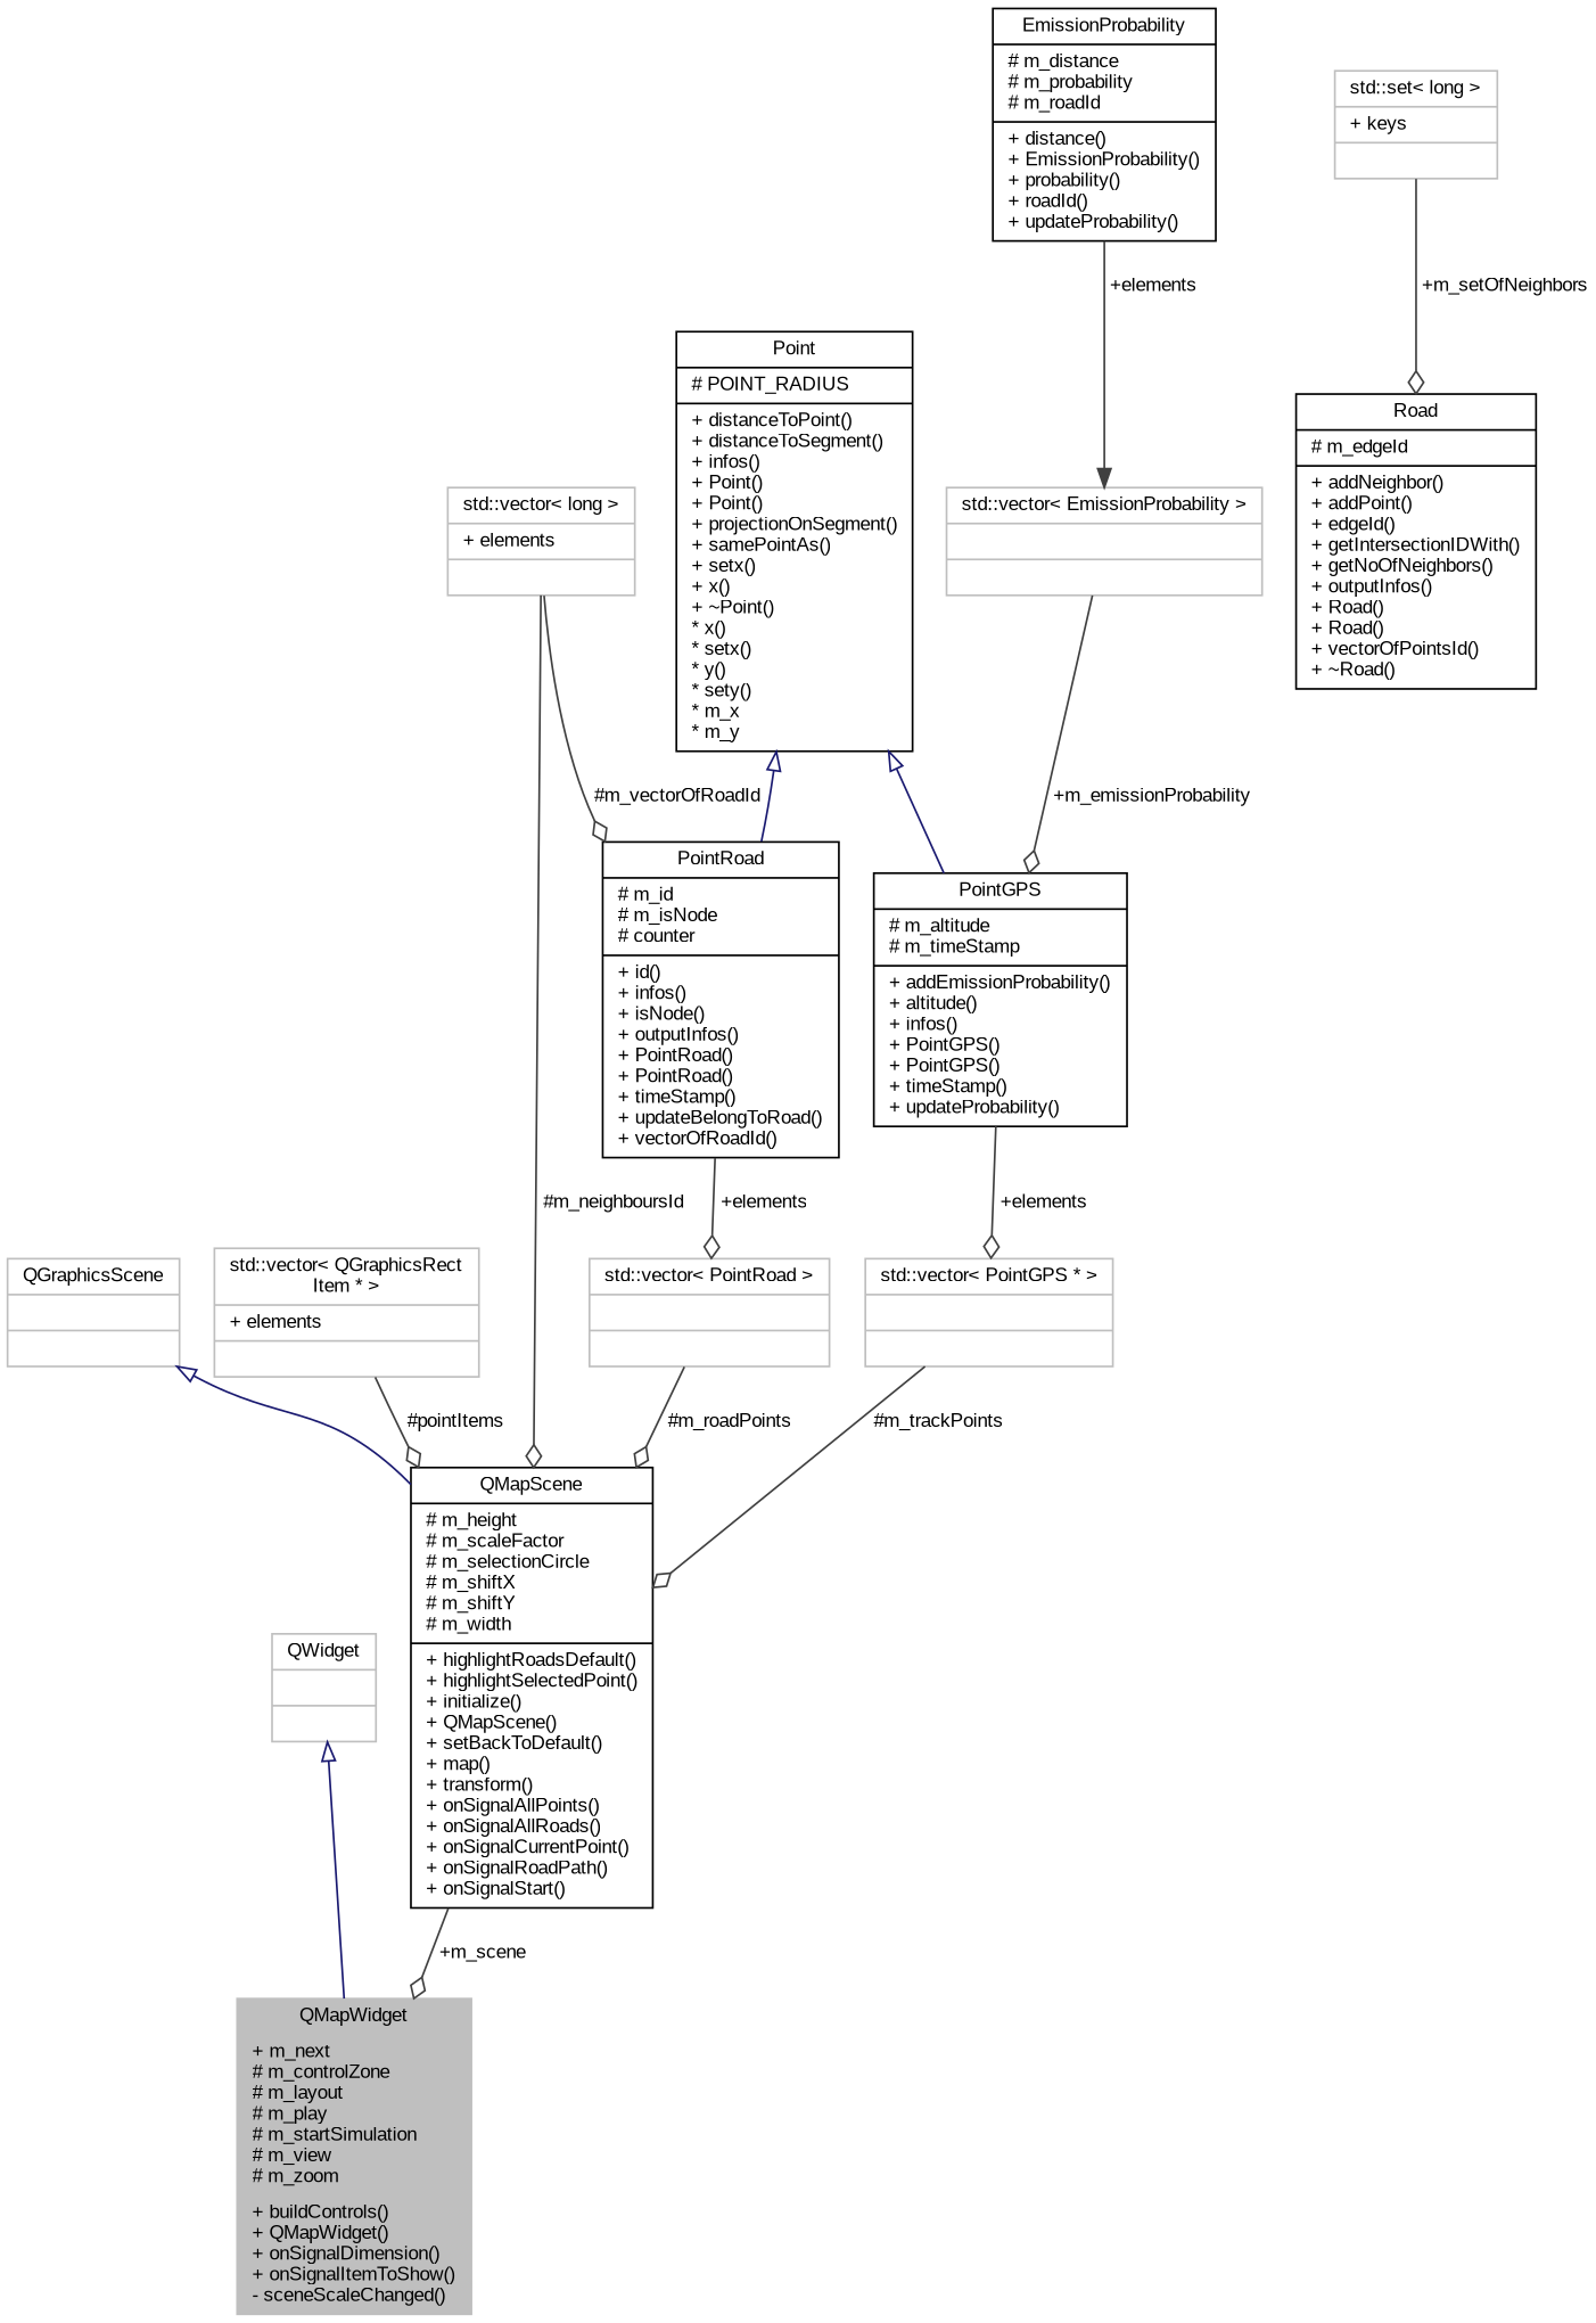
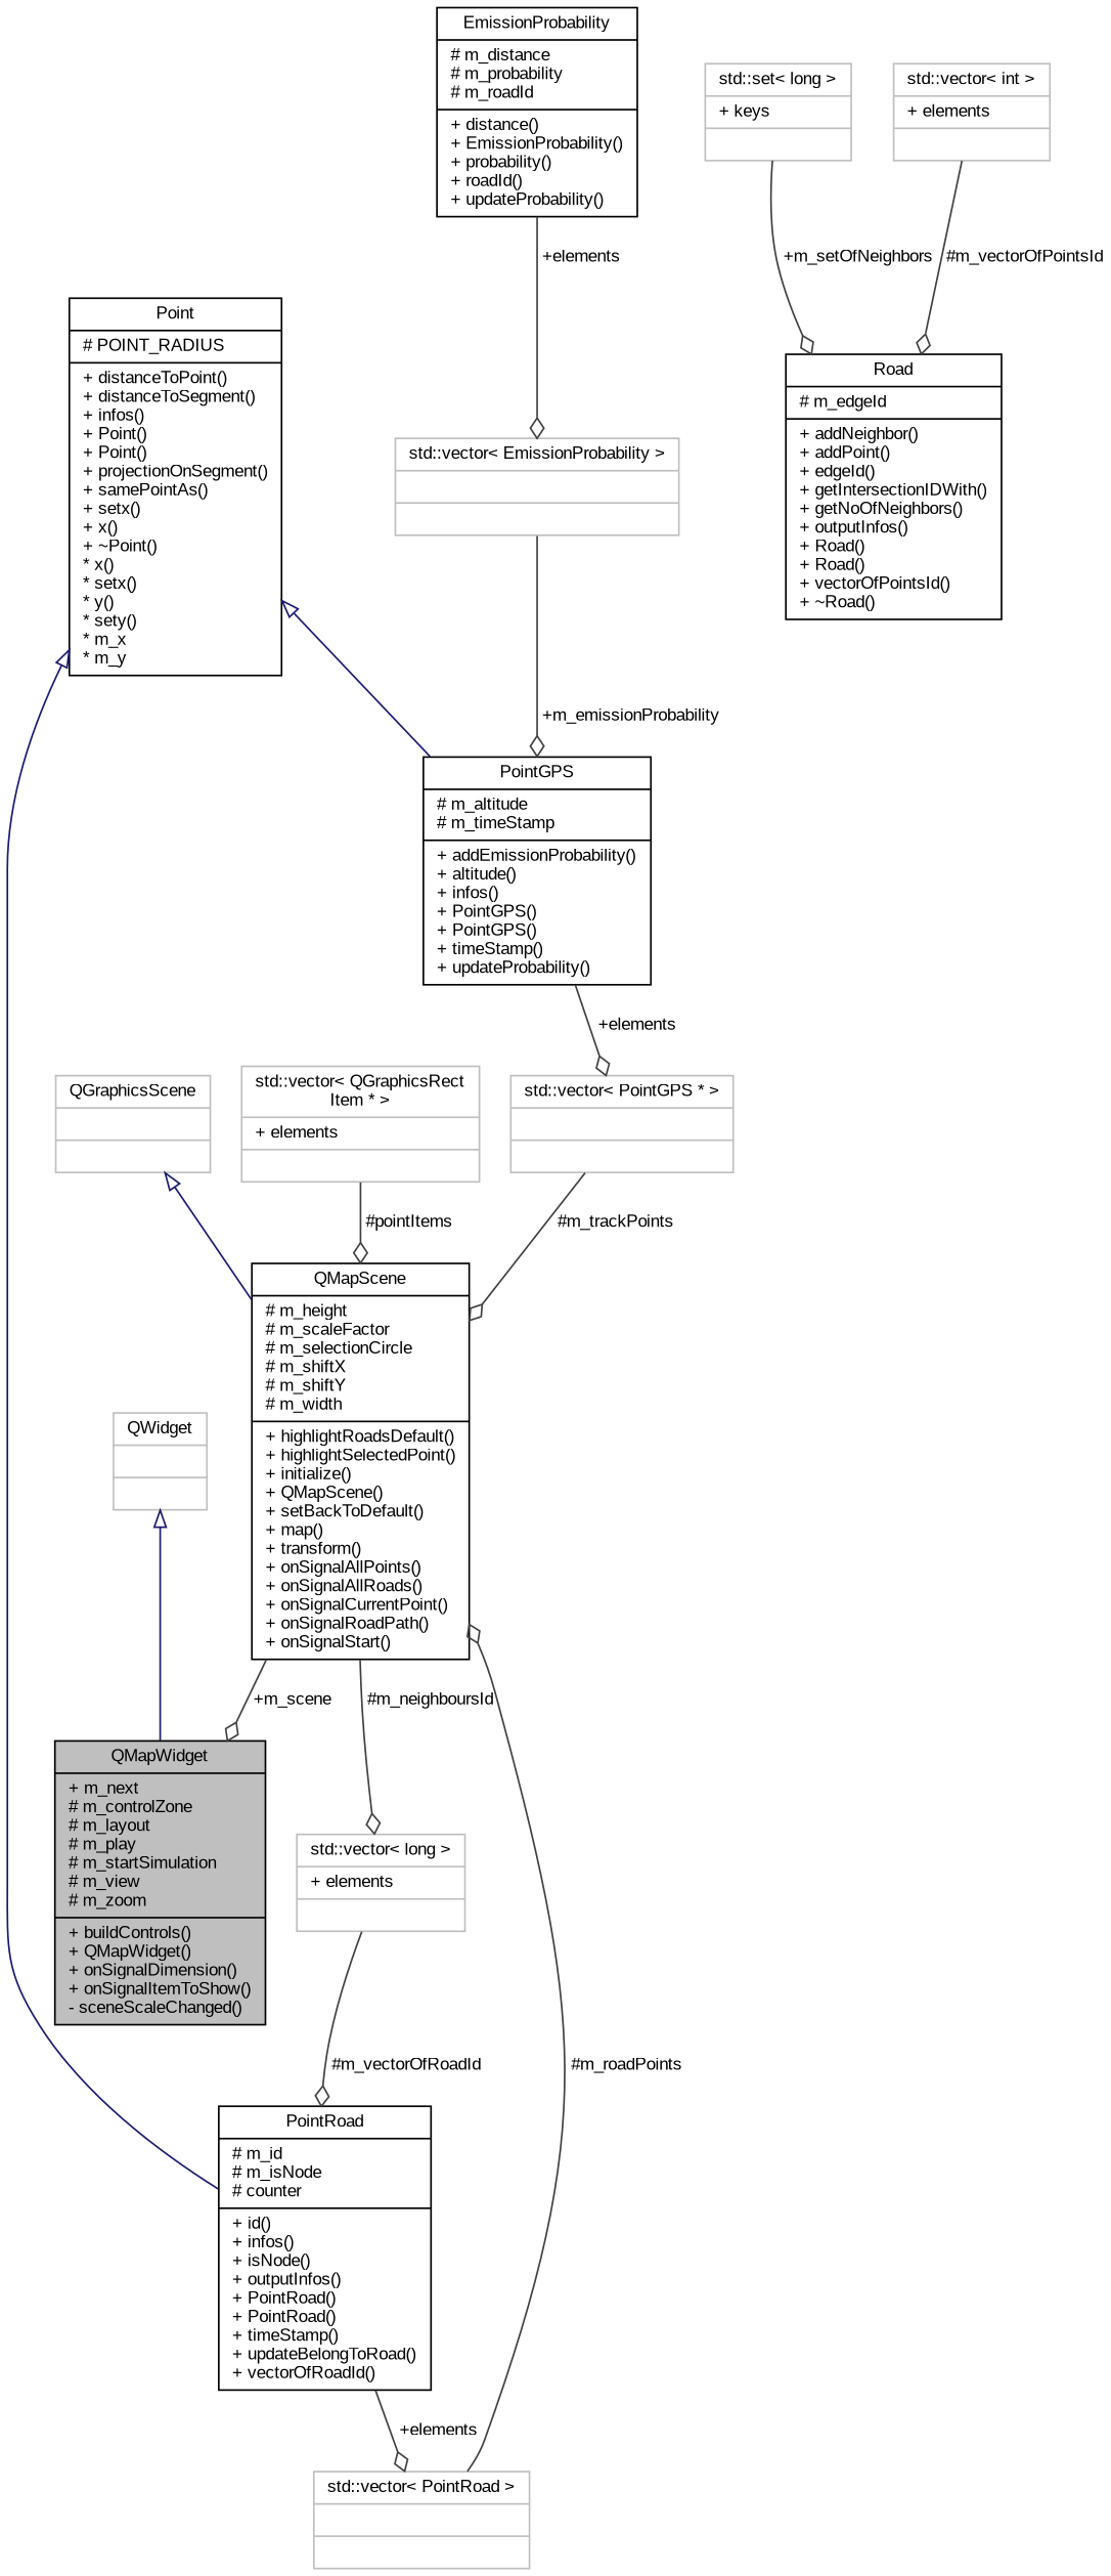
  digraph {
    fontname="Liberation Sans"
    node [color=grey75 fontname="Liberation Sans" fontsize=10 shape=record]
    edge [color=grey25 fontname="Liberation Sans" fontsize=10 labelfontname=Helvetica labelfontsize=10 style=solid arrowhead=odiamond]
-   n1 [fillcolor=grey75 fontcolor=black height=0.2 label="{QMapWidget\n|+ m_next\l# m_controlZone\l# m_layout\l# m_play\l# m_startSimulation\l# m_view\l# m_zoom\l|+ buildControls()\l+ QMapWidget()\l+ onSignalDimension()\l+ onSignalItemToShow()\l- sceneScaleChanged()\l}" style=filled width=0.4]
+   n1 [color=black fillcolor=grey75 fontcolor=black height=0.2 label="{QMapWidget\n|+ m_next\l# m_controlZone\l# m_layout\l# m_play\l# m_startSimulation\l# m_view\l# m_zoom\l|+ buildControls()\l+ QMapWidget()\l+ onSignalDimension()\l+ onSignalItemToShow()\l- sceneScaleChanged()\l}" style=filled width=0.4]
    n2 [height=0.2 label="{QWidget\n||}" width=0.4]
    n3 [color=black height=0.2 label="{QMapScene\n|# m_height\l# m_scaleFactor\l# m_selectionCircle\l# m_shiftX\l# m_shiftY\l# m_width\l|+ highlightRoadsDefault()\l+ highlightSelectedPoint()\l+ initialize()\l+ QMapScene()\l+ setBackToDefault()\l+ map()\l+ transform()\l+ onSignalAllPoints()\l+ onSignalAllRoads()\l+ onSignalCurrentPoint()\l+ onSignalRoadPath()\l+ onSignalStart()\l}" width=0.4]
    n4 [height=0.2 label="{QGraphicsScene\n||}" width=0.4]
    n5 [height=0.2 label="{std::vector\< QGraphicsRect\lItem * \>\n|+ elements\l|}" width=0.4]
    n6 [height=0.2 label="{std::vector\< long \>\n|+ elements\l|}" width=0.4]
    n7 [color=black height=0.2 label="{PointRoad\n|# m_id\l# m_isNode\l# counter\l|+ id()\l+ infos()\l+ isNode()\l+ outputInfos()\l+ PointRoad()\l+ PointRoad()\l+ timeStamp()\l+ updateBelongToRoad()\l+ vectorOfRoadId()\l}" width=0.4]
    n8 [height=0.2 label="{std::vector\< PointRoad \>\n||}" width=0.4]
    n9 [color=black height=0.2 label="{Point\n|# POINT_RADIUS\l|+ distanceToPoint()\l+ distanceToSegment()\l+ infos()\l+ Point()\l+ Point()\l+ projectionOnSegment()\l+ samePointAs()\l+ setx()\l+ x()\l+ ~Point()\l* x()\l* setx()\l* y()\l* sety()\l* m_x\l* m_y\l}" width=0.4]
    n10 [color=black height=0.2 label="{PointGPS\n|# m_altitude\l# m_timeStamp\l|+ addEmissionProbability()\l+ altitude()\l+ infos()\l+ PointGPS()\l+ PointGPS()\l+ timeStamp()\l+ updateProbability()\l}" width=0.4]
    n11 [height=0.2 label="{std::vector\< PointGPS * \>\n||}" width=0.4]
    n12 [height=0.2 label="{std::vector\< EmissionProbability \>\n||}" width=0.4]
    n13 [color=black height=0.2 label="{EmissionProbability\n|# m_distance\l# m_probability\l# m_roadId\l|+ distance()\l+ EmissionProbability()\l+ probability()\l+ roadId()\l+ updateProbability()\l}" width=0.4]
    n14 [color=black height=0.2 label="{Road\n|# m_edgeId\l|+ addNeighbor()\l+ addPoint()\l+ edgeId()\l+ getIntersectionIDWith()\l+ getNoOfNeighbors()\l+ outputInfos()\l+ Road()\l+ Road()\l+ vectorOfPointsId()\l+ ~Road()\l}" width=0.4]
    n15 [height=0.2 label="{std::set\< long \>\n|+ keys\l|}" width=0.4]
+   n16 [height=0.2 label="{std::vector\< int \>\n|+ elements\l|}" width=0.4]
    n2 -> n1 [arrowtail=onormal color=midnightblue dir=back arrowhead=""]
    n3 -> n1 [label=" +m_scene"]
    n4 -> n3 [arrowtail=onormal color=midnightblue dir=back arrowhead=""]
    n5 -> n3 [label=" #pointItems"]
-   n6 -> n3 [label=" #m_neighboursId"]
+   n3 -> n6 [label=" #m_neighboursId"]
    n6 -> n7 [label=" #m_vectorOfRoadId"]
    n7 -> n8 [label=" +elements"]
    n8 -> n3 [label=" #m_roadPoints"]
    n9 -> n7 [arrowtail=onormal color=midnightblue dir=back arrowhead=""]
    n9 -> n10 [arrowtail=onormal color=midnightblue dir=back arrowhead=""]
    n10 -> n11 [label=" +elements"]
    n11 -> n3 [label=" #m_trackPoints"]
    n12 -> n10 [label=" +m_emissionProbability"]
-   n13 -> n12 [arrowhead=normal label=" +elements"]
+   n13 -> n12 [label=" +elements"]
    n15 -> n14 [label=" +m_setOfNeighbors"]
+   n16 -> n14 [label=" #m_vectorOfPointsId"]
  }
